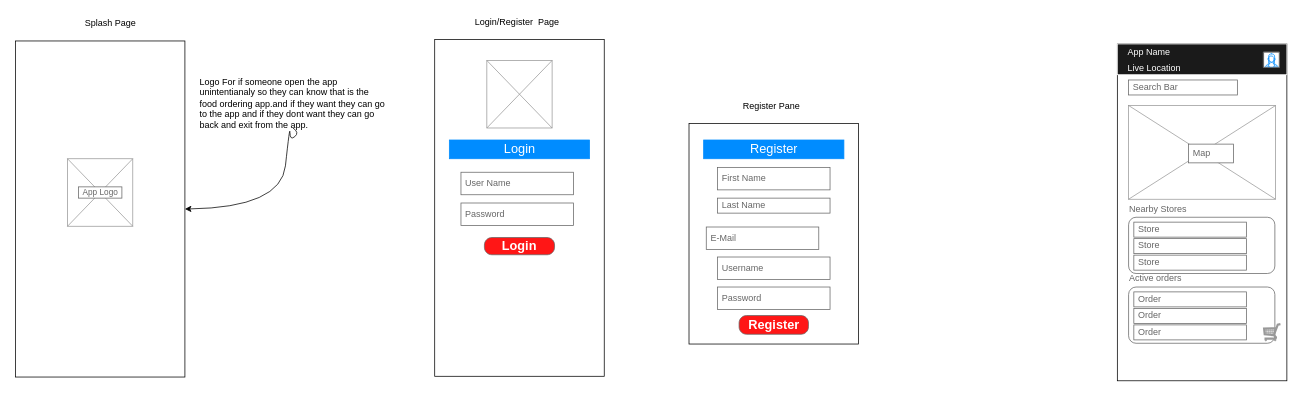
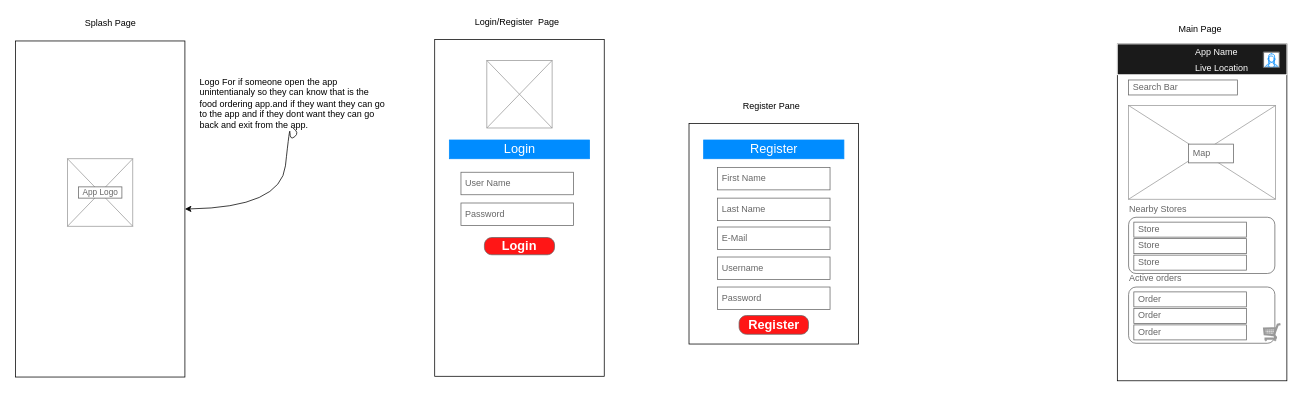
  <mxCell id="0" />
  <mxCell id="1" parent="0" />
  <mxCell id="2" value="" style="rounded=0;whiteSpace=wrap;html=1;" vertex="1" parent="1"><mxGeometry x="20" y="54" width="226" height="448" as="geometry" /></mxCell>
  <mxCell id="3" value="&lt;div&gt;Splash Page&lt;/div&gt;" style="text;spacingTop=-5;whiteSpace=wrap;html=1;align=left;fontSize=12;fontFamily=Helvetica;fillColor=none;strokeColor=none;" vertex="1" parent="1"><mxGeometry x="110.5" y="22" width="75" height="20" as="geometry" /></mxCell>
  <mxCell id="4" value="" style="rounded=0;whiteSpace=wrap;html=1;" vertex="1" parent="1"><mxGeometry x="579" y="52" width="226" height="449" as="geometry" /></mxCell>
  <mxCell id="5" value="&lt;div&gt;Login/Register&amp;nbsp; Page&lt;/div&gt;" style="text;spacingTop=-5;whiteSpace=wrap;html=1;align=left;fontSize=12;fontFamily=Helvetica;fillColor=none;strokeColor=none;" vertex="1" parent="1"><mxGeometry x="630.75" y="20" width="122.5" height="20" as="geometry" /></mxCell>
  <mxCell id="6" value="" style="verticalLabelPosition=bottom;shadow=0;dashed=0;align=center;html=1;verticalAlign=top;strokeWidth=1;shape=mxgraph.mockup.graphics.simpleIcon;strokeColor=#999999;" vertex="1" parent="1"><mxGeometry x="89.5" y="211" width="87" height="90" as="geometry" /></mxCell>
  <mxCell id="7" value="&lt;font style=&quot;font-size: 11px;&quot;&gt;App Logo&lt;/font&gt;" style="strokeWidth=1;shadow=0;dashed=0;align=center;html=1;shape=mxgraph.mockup.text.textBox;fontColor=#666666;align=left;fontSize=17;spacingLeft=4;spacingTop=-3;whiteSpace=wrap;strokeColor=#666666;mainText=" vertex="1" parent="1"><mxGeometry x="104" y="248.5" width="58" height="15" as="geometry" /></mxCell>
  <mxCell id="8" value="Logo For if someone open the app unintentianaly so they can know that is the food ordering app.and if they want they can go to the app and if they dont want they can go back and exit from the app." style="text;spacingTop=-5;whiteSpace=wrap;html=1;align=left;fontSize=12;fontFamily=Helvetica;fillColor=none;strokeColor=none;" vertex="1" parent="1"><mxGeometry x="264" y="100" width="250" height="76" as="geometry" /></mxCell>
  <mxCell id="9" value="" style="curved=1;endArrow=classic;html=1;rounded=0;entryX=1;entryY=0.5;entryDx=0;entryDy=0;" edge="1" parent="1" target="2"><mxGeometry width="50" height="50" relative="1" as="geometry"><mxPoint x="390" y="170" as="sourcePoint" /><mxPoint x="436" y="165" as="targetPoint" /><Array as="points"><mxPoint x="399" y="176" /><mxPoint x="386" y="187" /><mxPoint x="386" y="165" /><mxPoint x="374" y="276" /></Array></mxGeometry></mxCell>
  <mxCell id="10" value="" style="verticalLabelPosition=bottom;shadow=0;dashed=0;align=center;html=1;verticalAlign=top;strokeWidth=1;shape=mxgraph.mockup.graphics.simpleIcon;strokeColor=#999999;" vertex="1" parent="1"><mxGeometry x="648.5" y="80" width="87" height="90" as="geometry" /></mxCell>
  <mxCell id="11" value="&lt;font style=&quot;font-size: 12px;&quot;&gt;User Name&lt;/font&gt;" style="strokeWidth=1;shadow=0;dashed=0;align=center;html=1;shape=mxgraph.mockup.text.textBox;fontColor=#666666;align=left;fontSize=17;spacingLeft=4;spacingTop=-3;whiteSpace=wrap;strokeColor=#666666;mainText=" vertex="1" parent="1"><mxGeometry x="614" y="229" width="150" height="30" as="geometry" /></mxCell>
  <mxCell id="12" value="&lt;font style=&quot;font-size: 12px;&quot;&gt;Password&lt;/font&gt;" style="strokeWidth=1;shadow=0;dashed=0;align=center;html=1;shape=mxgraph.mockup.text.textBox;fontColor=#666666;align=left;fontSize=17;spacingLeft=4;spacingTop=-3;whiteSpace=wrap;strokeColor=#666666;mainText=" vertex="1" parent="1"><mxGeometry x="614" y="270" width="150" height="30" as="geometry" /></mxCell>
  <mxCell id="13" value="Login" style="strokeWidth=1;shadow=0;dashed=0;align=center;html=1;shape=mxgraph.mockup.buttons.button;strokeColor=#666666;fontColor=#ffffff;mainText=;buttonStyle=round;fontSize=17;fontStyle=1;fillColor=#FF1616;whiteSpace=wrap;" vertex="1" parent="1"><mxGeometry x="645.25" y="316" width="93.5" height="23" as="geometry" /></mxCell>
  <mxCell id="14" value="&lt;div&gt;Register Pane&lt;/div&gt;" style="text;spacingTop=-5;whiteSpace=wrap;html=1;align=left;fontSize=12;fontFamily=Helvetica;fillColor=none;strokeColor=none;" vertex="1" parent="1"><mxGeometry x="988.25" y="132" width="85.5" height="20" as="geometry" /></mxCell>
  <mxCell id="15" value="" style="rounded=0;whiteSpace=wrap;html=1;" vertex="1" parent="1"><mxGeometry x="918" y="164" width="226" height="294" as="geometry" /></mxCell>
  <mxCell id="16" value="Login" style="text;strokeColor=#008CFF;align=center;verticalAlign=middle;spacingLeft=10;spacingRight=10;overflow=hidden;points=[[0,0.5],[1,0.5]];portConstraint=eastwest;rotatable=0;whiteSpace=wrap;html=1;fillColor=#008CFF;fontColor=#ffffff;fontSize=17;" vertex="1" parent="1"><mxGeometry x="598.5" y="186" width="187" height="25" as="geometry" /></mxCell>
  <mxCell id="17" value="Register" style="text;strokeColor=#008CFF;align=center;verticalAlign=middle;spacingLeft=10;spacingRight=10;overflow=hidden;points=[[0,0.5],[1,0.5]];portConstraint=eastwest;rotatable=0;whiteSpace=wrap;html=1;fillColor=#008CFF;fontColor=#ffffff;fontSize=17;" vertex="1" parent="1"><mxGeometry x="937.5" y="186" width="187" height="25" as="geometry" /></mxCell>
  <mxCell id="18" value="&lt;font style=&quot;font-size: 12px;&quot;&gt;First Name&lt;/font&gt;" style="strokeWidth=1;shadow=0;dashed=0;align=center;html=1;shape=mxgraph.mockup.text.textBox;fontColor=#666666;align=left;fontSize=17;spacingLeft=4;spacingTop=-3;whiteSpace=wrap;strokeColor=#666666;mainText=" vertex="1" parent="1"><mxGeometry x="956" y="222.5" width="150" height="30" as="geometry" /></mxCell>
- <mxCell id="19" value="&lt;font style=&quot;font-size: 12px;&quot;&gt;Last Name&lt;/font&gt;" style="strokeWidth=1;shadow=0;dashed=0;align=center;html=1;shape=mxgraph.mockup.text.textBox;fontColor=#666666;align=left;fontSize=17;spacingLeft=4;spacingTop=-3;whiteSpace=wrap;strokeColor=#666666;mainText=" vertex="1" parent="1"><mxGeometry x="956" y="263.5" width="150" height="20" as="geometry" /></mxCell>
+ <mxCell id="19" value="&lt;font style=&quot;font-size: 12px;&quot;&gt;Last Name&lt;/font&gt;" style="strokeWidth=1;shadow=0;dashed=0;align=center;html=1;shape=mxgraph.mockup.text.textBox;fontColor=#666666;align=left;fontSize=17;spacingLeft=4;spacingTop=-3;whiteSpace=wrap;strokeColor=#666666;mainText=" vertex="1" parent="1"><mxGeometry x="956" y="263.5" width="150" height="30" as="geometry" /></mxCell>
  <mxCell id="20" value="Register" style="strokeWidth=1;shadow=0;dashed=0;align=center;html=1;shape=mxgraph.mockup.buttons.button;strokeColor=#666666;fontColor=#ffffff;mainText=;buttonStyle=round;fontSize=17;fontStyle=1;fillColor=#FF1616;whiteSpace=wrap;" vertex="1" parent="1"><mxGeometry x="984.75" y="420" width="92.5" height="25" as="geometry" /></mxCell>
- <mxCell id="21" value="&lt;font style=&quot;font-size: 12px;&quot;&gt;E-Mail&lt;/font&gt;" style="strokeWidth=1;shadow=0;dashed=0;align=center;html=1;shape=mxgraph.mockup.text.textBox;fontColor=#666666;align=left;fontSize=17;spacingLeft=4;spacingTop=-3;whiteSpace=wrap;strokeColor=#666666;mainText=" vertex="1" parent="1"><mxGeometry x="941" y="302" width="150" height="30" as="geometry" /></mxCell>
+ <mxCell id="21" value="&lt;font style=&quot;font-size: 12px;&quot;&gt;E-Mail&lt;/font&gt;" style="strokeWidth=1;shadow=0;dashed=0;align=center;html=1;shape=mxgraph.mockup.text.textBox;fontColor=#666666;align=left;fontSize=17;spacingLeft=4;spacingTop=-3;whiteSpace=wrap;strokeColor=#666666;mainText=" vertex="1" parent="1"><mxGeometry x="956" y="302" width="150" height="30" as="geometry" /></mxCell>
  <mxCell id="22" value="&lt;font style=&quot;font-size: 12px;&quot;&gt;Username&lt;/font&gt;" style="strokeWidth=1;shadow=0;dashed=0;align=center;html=1;shape=mxgraph.mockup.text.textBox;fontColor=#666666;align=left;fontSize=17;spacingLeft=4;spacingTop=-3;whiteSpace=wrap;strokeColor=#666666;mainText=" vertex="1" parent="1"><mxGeometry x="956" y="342" width="150" height="30" as="geometry" /></mxCell>
  <mxCell id="23" value="&lt;font style=&quot;font-size: 12px;&quot;&gt;Password&lt;/font&gt;" style="strokeWidth=1;shadow=0;dashed=0;align=center;html=1;shape=mxgraph.mockup.text.textBox;fontColor=#666666;align=left;fontSize=17;spacingLeft=4;spacingTop=-3;whiteSpace=wrap;strokeColor=#666666;mainText=" vertex="1" parent="1"><mxGeometry x="956" y="382" width="150" height="30" as="geometry" /></mxCell>
  <mxCell id="24" value="" style="rounded=0;whiteSpace=wrap;html=1;" vertex="1" parent="1"><mxGeometry x="1489" y="58" width="226" height="449" as="geometry" /></mxCell>
+ <mxCell id="25" value="&lt;div&gt;Main Page&lt;/div&gt;" style="text;spacingTop=-5;whiteSpace=wrap;html=1;align=left;fontSize=12;fontFamily=Helvetica;fillColor=none;strokeColor=none;" vertex="1" parent="1"><mxGeometry x="1568.87" y="29" width="66.25" height="20" as="geometry" /></mxCell>
  <mxCell id="26" value="" style="rounded=0;whiteSpace=wrap;html=1;strokeColor=#FFFFFF;fillColor=#1A1A1A;" vertex="1" parent="1"><mxGeometry x="1489" y="58" width="226" height="41" as="geometry" /></mxCell>
- <mxCell id="27" value="&lt;font style=&quot;font-size: 12px;&quot;&gt;App Name&lt;/font&gt;&lt;div&gt;&lt;font style=&quot;font-size: 12px;&quot;&gt;Live Location&lt;/font&gt;&lt;/div&gt;" style="strokeWidth=1;shadow=0;dashed=0;align=center;html=1;shape=mxgraph.mockup.text.textBox;align=left;fontSize=17;spacingLeft=4;spacingTop=-3;whiteSpace=wrap;mainText=;fillColor=none;strokeColor=none;fontColor=#FFFFFF;" vertex="1" parent="1"><mxGeometry x="1497" y="64" width="79" height="30" as="geometry" /></mxCell>
+ <mxCell id="27" value="&lt;font style=&quot;font-size: 12px;&quot;&gt;App Name&lt;/font&gt;&lt;div&gt;&lt;font style=&quot;font-size: 12px;&quot;&gt;Live Location&lt;/font&gt;&lt;/div&gt;" style="strokeWidth=1;shadow=0;dashed=0;align=center;html=1;shape=mxgraph.mockup.text.textBox;align=left;fontSize=17;spacingLeft=4;spacingTop=-3;whiteSpace=wrap;mainText=;fillColor=none;strokeColor=none;fontColor=#FFFFFF;" vertex="1" parent="1"><mxGeometry x="1587" y="64" width="79" height="30" as="geometry" /></mxCell>
  <mxCell id="28" value="" style="verticalLabelPosition=bottom;shadow=0;dashed=0;align=center;html=1;verticalAlign=top;strokeWidth=1;shape=mxgraph.mockup.containers.userFemale;strokeColor=#666666;strokeColor2=#008cff;perimeterSpacing=0;" vertex="1" parent="1"><mxGeometry x="1684" y="68.75" width="21" height="20.5" as="geometry" /></mxCell>
  <mxCell id="29" value="&lt;font style=&quot;font-size: 12px;&quot;&gt;Search Bar&lt;/font&gt;" style="strokeWidth=1;shadow=0;dashed=0;align=center;html=1;shape=mxgraph.mockup.text.textBox;fontColor=#666666;align=left;fontSize=17;spacingLeft=4;spacingTop=-3;whiteSpace=wrap;strokeColor=#666666;mainText=" vertex="1" parent="1"><mxGeometry x="1504" y="106" width="145" height="20" as="geometry" /></mxCell>
  <mxCell id="30" value="" style="verticalLabelPosition=bottom;shadow=0;dashed=0;align=center;html=1;verticalAlign=top;strokeWidth=1;shape=mxgraph.mockup.graphics.simpleIcon;strokeColor=#999999;" vertex="1" parent="1"><mxGeometry x="1504" y="140" width="196" height="125" as="geometry" /></mxCell>
  <mxCell id="31" value="&lt;font style=&quot;font-size: 12px;&quot;&gt;Map&lt;/font&gt;" style="strokeWidth=1;shadow=0;dashed=0;align=center;html=1;shape=mxgraph.mockup.text.textBox;fontColor=#666666;align=left;fontSize=17;spacingLeft=4;spacingTop=-3;whiteSpace=wrap;strokeColor=#666666;mainText=" vertex="1" parent="1"><mxGeometry x="1584" y="191.5" width="60" height="25" as="geometry" /></mxCell>
  <mxCell id="32" value="" style="shape=mxgraph.mockup.containers.marginRect;rectMarginTop=10;strokeColor=#666666;strokeWidth=1;dashed=0;rounded=1;arcSize=5;recursiveResize=0;html=1;whiteSpace=wrap;" vertex="1" parent="1"><mxGeometry x="1504" y="279" width="195" height="85" as="geometry" /></mxCell>
  <mxCell id="33" value="&lt;font style=&quot;font-size: 12px;&quot;&gt;Nearby Stores&lt;/font&gt;" style="strokeWidth=1;shadow=0;dashed=0;align=center;html=1;shape=mxgraph.mockup.text.textBox;fontColor=#666666;align=left;fontSize=17;spacingLeft=4;spacingTop=-3;whiteSpace=wrap;strokeColor=none;mainText=;fillColor=none;" vertex="1" parent="1"><mxGeometry x="1499" y="263.5" width="150" height="30" as="geometry" /></mxCell>
  <mxCell id="34" value="&lt;font style=&quot;font-size: 12px;&quot;&gt;Store&lt;/font&gt;" style="strokeWidth=1;shadow=0;dashed=0;align=center;html=1;shape=mxgraph.mockup.text.textBox;fontColor=#666666;align=left;fontSize=17;spacingLeft=4;spacingTop=-3;whiteSpace=wrap;strokeColor=#666666;mainText=" vertex="1" parent="1"><mxGeometry x="1511" y="295.5" width="150" height="20" as="geometry" /></mxCell>
  <mxCell id="35" value="&lt;font style=&quot;font-size: 12px;&quot;&gt;Store&lt;/font&gt;" style="strokeWidth=1;shadow=0;dashed=0;align=center;html=1;shape=mxgraph.mockup.text.textBox;fontColor=#666666;align=left;fontSize=17;spacingLeft=4;spacingTop=-3;whiteSpace=wrap;strokeColor=#666666;mainText=" vertex="1" parent="1"><mxGeometry x="1511" y="317.5" width="150" height="20" as="geometry" /></mxCell>
  <mxCell id="36" value="&lt;font style=&quot;font-size: 12px;&quot;&gt;Store&lt;/font&gt;" style="strokeWidth=1;shadow=0;dashed=0;align=center;html=1;shape=mxgraph.mockup.text.textBox;fontColor=#666666;align=left;fontSize=17;spacingLeft=4;spacingTop=-3;whiteSpace=wrap;strokeColor=#666666;mainText=" vertex="1" parent="1"><mxGeometry x="1511" y="339.5" width="150" height="20" as="geometry" /></mxCell>
  <mxCell id="37" value="&lt;font style=&quot;font-size: 12px;&quot;&gt;Active orders&lt;/font&gt;" style="strokeWidth=1;shadow=0;dashed=0;align=center;html=1;shape=mxgraph.mockup.text.textBox;fontColor=#666666;align=left;fontSize=17;spacingLeft=4;spacingTop=-3;whiteSpace=wrap;strokeColor=none;mainText=;fillColor=none;" vertex="1" parent="1"><mxGeometry x="1499" y="356.5" width="150" height="30" as="geometry" /></mxCell>
  <mxCell id="38" value="" style="shape=mxgraph.mockup.containers.marginRect;rectMarginTop=10;strokeColor=#666666;strokeWidth=1;dashed=0;rounded=1;arcSize=5;recursiveResize=0;html=1;whiteSpace=wrap;" vertex="1" parent="1"><mxGeometry x="1504" y="372" width="195" height="85" as="geometry" /></mxCell>
  <mxCell id="39" value="&lt;font style=&quot;font-size: 12px;&quot;&gt;Order&lt;/font&gt;" style="strokeWidth=1;shadow=0;dashed=0;align=center;html=1;shape=mxgraph.mockup.text.textBox;fontColor=#666666;align=left;fontSize=17;spacingLeft=4;spacingTop=-3;whiteSpace=wrap;strokeColor=#666666;mainText=" vertex="1" parent="1"><mxGeometry x="1511" y="410.5" width="150" height="20" as="geometry" /></mxCell>
  <mxCell id="40" value="&lt;font style=&quot;font-size: 12px;&quot;&gt;Order&lt;/font&gt;" style="strokeWidth=1;shadow=0;dashed=0;align=center;html=1;shape=mxgraph.mockup.text.textBox;fontColor=#666666;align=left;fontSize=17;spacingLeft=4;spacingTop=-3;whiteSpace=wrap;strokeColor=#666666;mainText=" vertex="1" parent="1"><mxGeometry x="1511" y="388.5" width="150" height="20" as="geometry" /></mxCell>
  <mxCell id="41" value="&lt;font style=&quot;font-size: 12px;&quot;&gt;Order&lt;/font&gt;" style="strokeWidth=1;shadow=0;dashed=0;align=center;html=1;shape=mxgraph.mockup.text.textBox;fontColor=#666666;align=left;fontSize=17;spacingLeft=4;spacingTop=-3;whiteSpace=wrap;strokeColor=#666666;mainText=" vertex="1" parent="1"><mxGeometry x="1511" y="432.5" width="150" height="20" as="geometry" /></mxCell>
  <mxCell id="42" value="" style="verticalLabelPosition=bottom;shadow=0;dashed=0;align=center;html=1;verticalAlign=top;strokeWidth=1;shape=mxgraph.mockup.misc.shoppingCart;strokeColor=#999999;" vertex="1" parent="1"><mxGeometry x="1684" y="431" width="23" height="23" as="geometry" /></mxCell>
